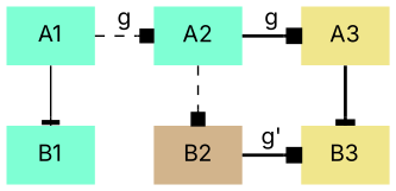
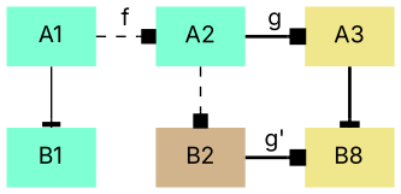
  digraph {
    fontname=Inter
    node [fillcolor=aquamarine fontname=Inter shape=plaintext style=filled]
    edge [arrowhead=box fontname=Inter style=bold]
    A1
    A2
    A3 [fillcolor=khaki]
    B1
    B2 [fillcolor=tan]
-   B3 [fillcolor=khaki]
+   B3 [fillcolor=khaki label=B8]
    subgraph sub_1 {
      rank=same
      A1
      A2
      A3
    }
    subgraph sub_2 {
      rank=same
      B1
      B2
      B3
    }
-   A1 -> A2 [label=g style=dashed]
+   A1 -> A2 [label=f style=dashed]
    A1 -> B1 [arrowhead=tee style=solid]
    A2 -> A3 [label=g]
    A2 -> B2 [style=dashed]
    A3 -> B3 [arrowhead=tee]
    B2 -> B3 [label="g'"]
  }
